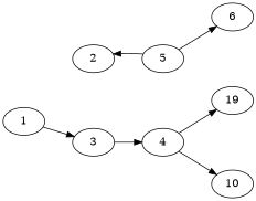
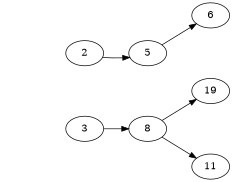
  strict digraph {
    rankdir=LR
    edge [style=invis]
    a [style=invis]
    3
    2
    b [style=invis]
    5
    c [style=invis]
    6
    d [style=invis]
-   8 [label=4]
+   8
    e [style=invis]
-   11 [label=10]
+   11
    n12 [label=19]
-   1
    subgraph sub_1 {
      rank=same
      a
      3
      2
    }
    subgraph sub_2 {
      rank=same
      b
      5
    }
    subgraph sub_3 {
      rank=same
      c
      6
    }
    subgraph sub_4 {
      rank=same
      d
      8
    }
    subgraph sub_5 {
      rank=same
      e
      11
      n12
    }
    a -> 3
    3 -> d
    3 -> 8 [style=""]
    2 -> a
    2 -> b
-   5 -> 2 [style=""]
+   2 -> 5 [style=""]
    b -> 5
    5 -> c
    5 -> 6 [style=""]
    6 -> c
    8 -> d
    8 -> e
    8 -> 11 [style=""]
    8 -> n12 [style=""]
    e -> 11
    n12 -> e
-   1 -> a
-   1 -> 3 [style=""]
  }
